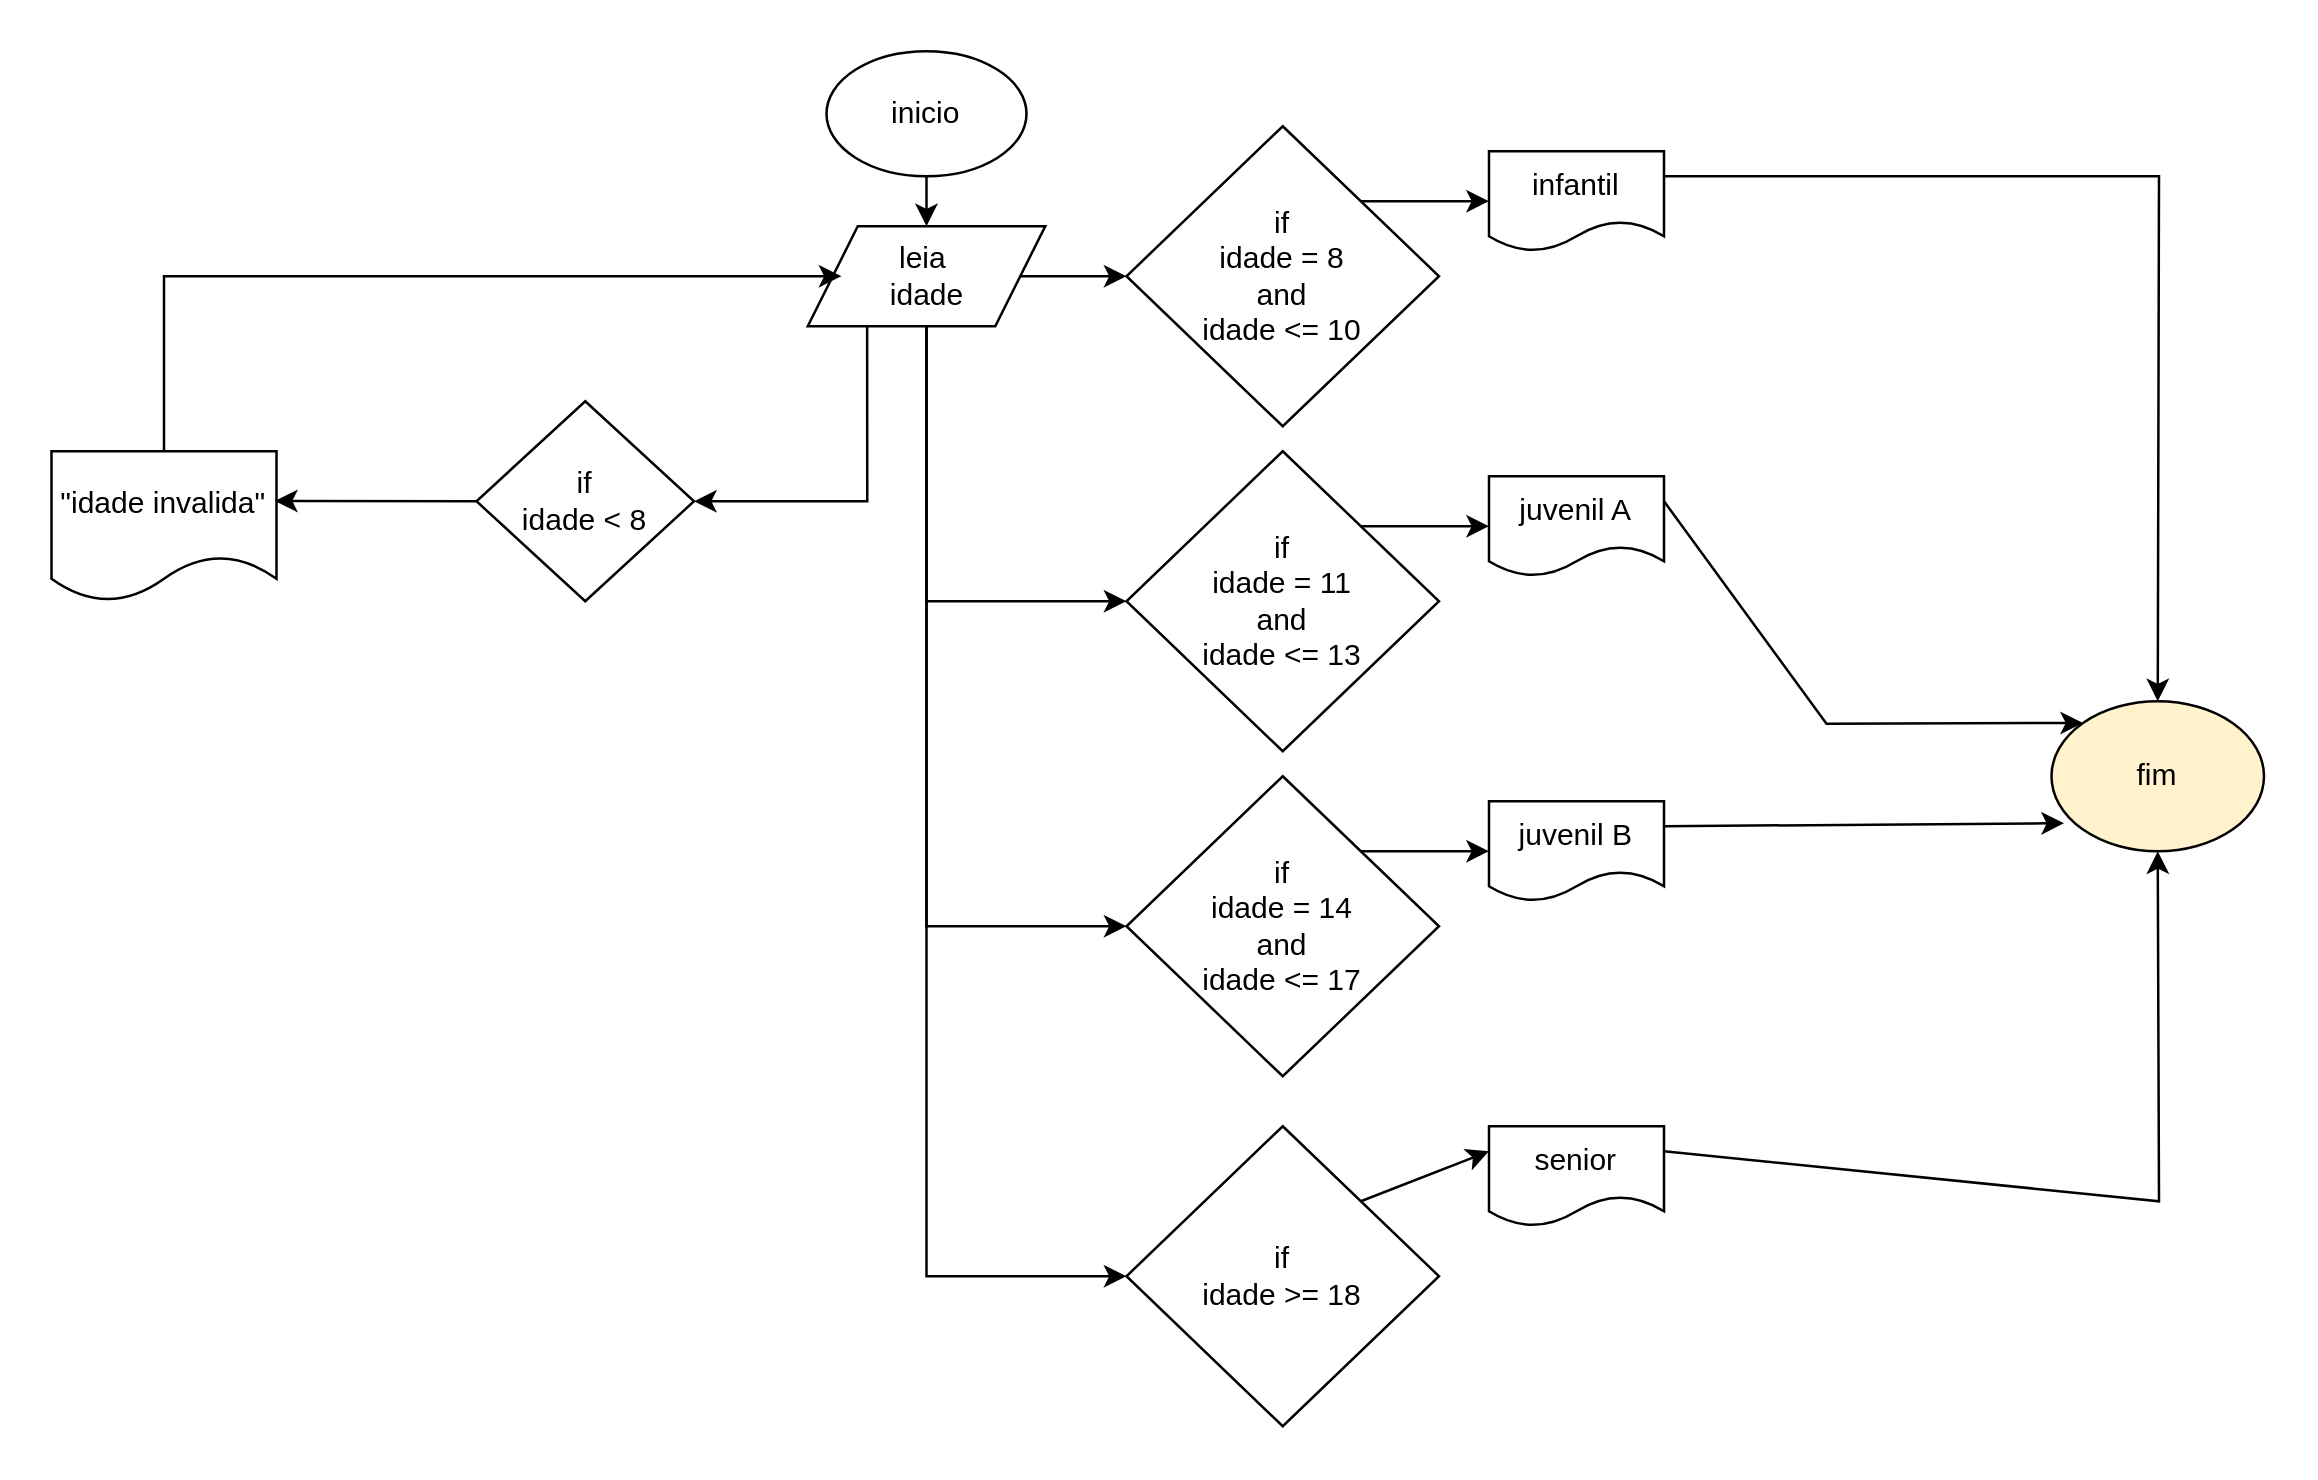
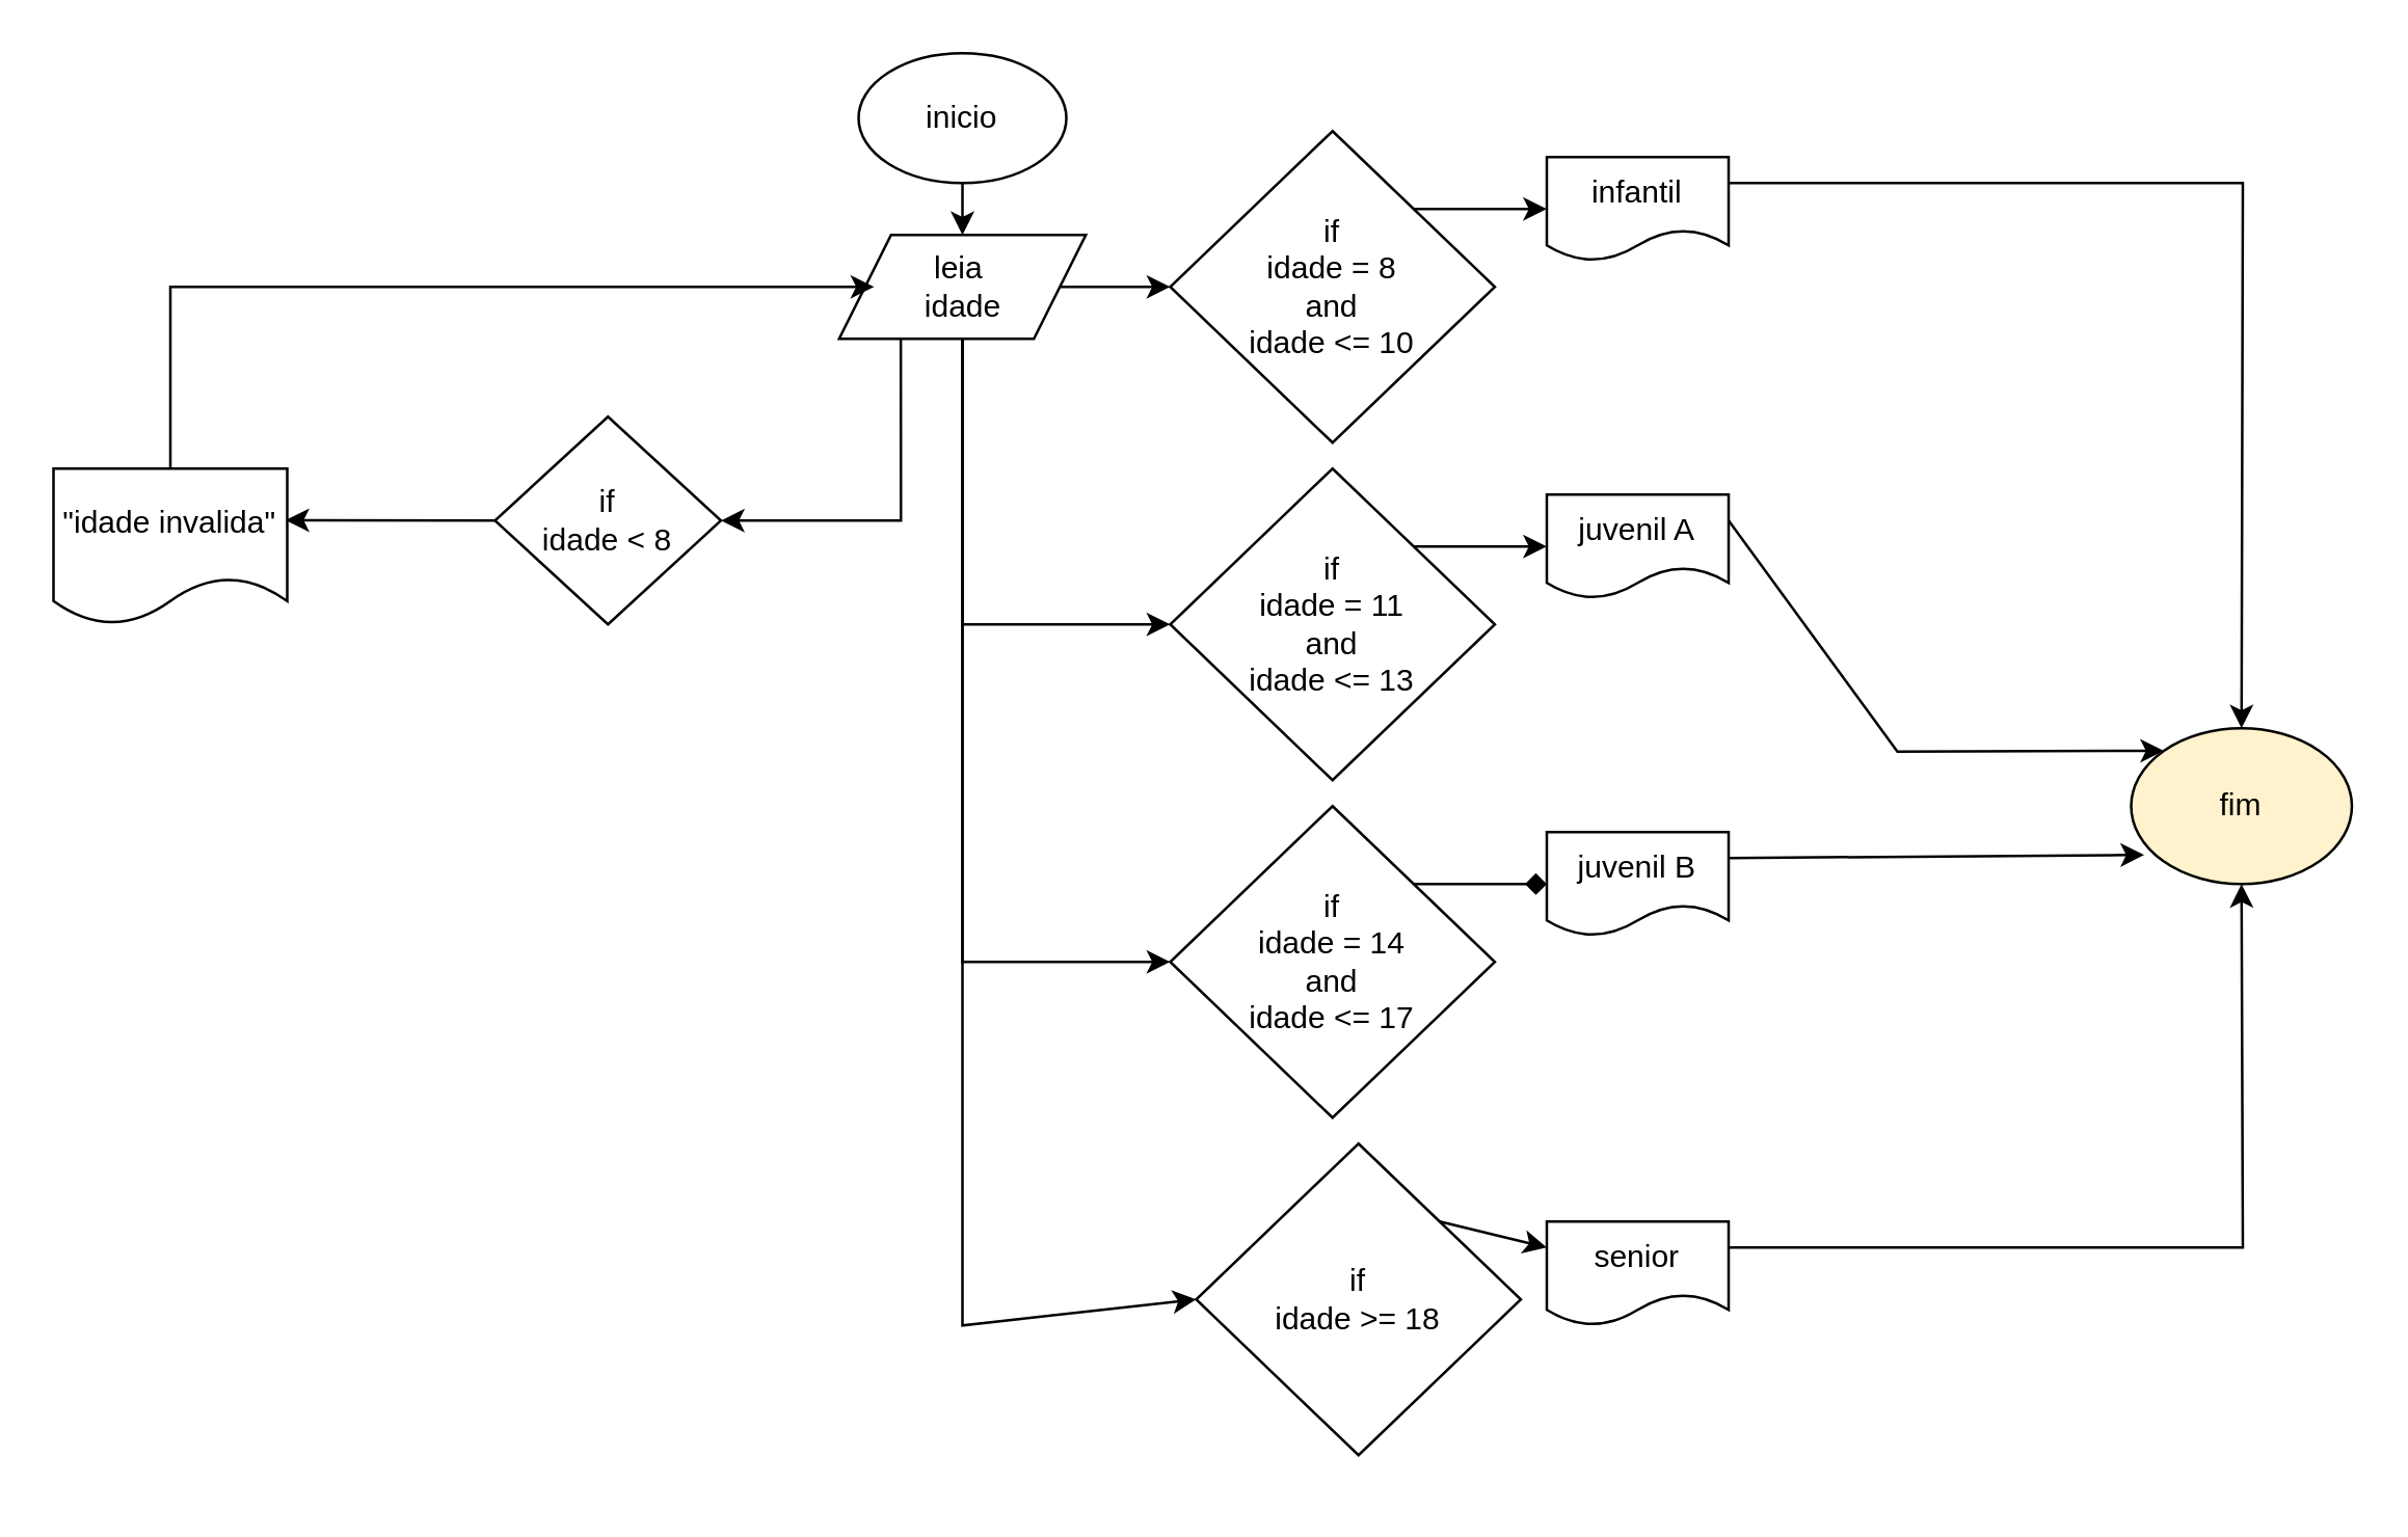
  <mxCell id="0" />
  <mxCell id="1" parent="0" />
  <mxCell id="2" value="inicio" style="ellipse;whiteSpace=wrap;html=1;" parent="1" vertex="1"><mxGeometry x="330" y="20" width="80" height="50" as="geometry" /></mxCell>
  <mxCell id="3" style="edgeStyle=orthogonalEdgeStyle;rounded=0;orthogonalLoop=1;jettySize=auto;html=1;exitX=0.25;exitY=1;exitDx=0;exitDy=0;entryX=1;entryY=0.5;entryDx=0;entryDy=0;" edge="1" parent="1" source="4" target="6"><mxGeometry relative="1" as="geometry" /></mxCell>
  <mxCell id="4" value="leia&amp;nbsp;&lt;div&gt;idade&lt;/div&gt;" style="shape=parallelogram;perimeter=parallelogramPerimeter;whiteSpace=wrap;html=1;fixedSize=1;" parent="1" vertex="1"><mxGeometry x="322.5" y="90" width="95" height="40" as="geometry" /></mxCell>
  <mxCell id="5" value="" style="endArrow=classic;html=1;rounded=0;exitX=0.5;exitY=1;exitDx=0;exitDy=0;entryX=0.5;entryY=0;entryDx=0;entryDy=0;" parent="1" source="2" target="4" edge="1"><mxGeometry width="50" height="50" relative="1" as="geometry"><mxPoint x="540" y="145" as="sourcePoint" /><mxPoint x="590" y="95" as="targetPoint" /></mxGeometry></mxCell>
  <mxCell id="6" value="if&lt;div&gt;idade &amp;lt; 8&lt;/div&gt;" style="rhombus;whiteSpace=wrap;html=1;" parent="1" vertex="1"><mxGeometry x="190" y="160" width="87" height="80" as="geometry" /></mxCell>
  <mxCell id="7" style="edgeStyle=orthogonalEdgeStyle;rounded=0;orthogonalLoop=1;jettySize=auto;html=1;exitX=0.5;exitY=0;exitDx=0;exitDy=0;" edge="1" parent="1" source="8"><mxGeometry relative="1" as="geometry"><mxPoint x="336" y="110" as="targetPoint" /><Array as="points"><mxPoint x="65" y="110" /><mxPoint x="336" y="110" /></Array></mxGeometry></mxCell>
  <mxCell id="8" value="&quot;idade invalida&quot;" style="shape=document;whiteSpace=wrap;html=1;boundedLbl=1;" parent="1" vertex="1"><mxGeometry x="20" y="180" width="90" height="60" as="geometry" /></mxCell>
  <mxCell id="9" value="" style="endArrow=classic;html=1;rounded=0;exitX=0;exitY=0.5;exitDx=0;exitDy=0;entryX=0.993;entryY=0.331;entryDx=0;entryDy=0;entryPerimeter=0;" parent="1" source="6" target="8" edge="1"><mxGeometry width="50" height="50" relative="1" as="geometry"><mxPoint x="380" y="320" as="sourcePoint" /><mxPoint x="430" y="270" as="targetPoint" /></mxGeometry></mxCell>
  <mxCell id="10" value="if&lt;div&gt;idade = 11&lt;/div&gt;&lt;div&gt;and&lt;/div&gt;&lt;div&gt;idade &amp;lt;= 13&lt;/div&gt;" style="rhombus;whiteSpace=wrap;html=1;" parent="1" vertex="1"><mxGeometry x="450" y="180" width="125" height="120" as="geometry" /></mxCell>
  <mxCell id="11" value="infantil" style="shape=document;whiteSpace=wrap;html=1;boundedLbl=1;" parent="1" vertex="1"><mxGeometry x="595" y="60" width="70" height="40" as="geometry" /></mxCell>
  <mxCell id="12" value="if&lt;div&gt;idade = 8&lt;/div&gt;&lt;div&gt;and&lt;/div&gt;&lt;div&gt;idade &amp;lt;= 10&lt;/div&gt;" style="rhombus;whiteSpace=wrap;html=1;" parent="1" vertex="1"><mxGeometry x="450" y="50" width="125" height="120" as="geometry" /></mxCell>
  <mxCell id="13" value="juvenil A" style="shape=document;whiteSpace=wrap;html=1;boundedLbl=1;" parent="1" vertex="1"><mxGeometry x="595" y="190" width="70" height="40" as="geometry" /></mxCell>
  <mxCell id="14" value="if&lt;div&gt;idade = 14&lt;/div&gt;&lt;div&gt;and&lt;/div&gt;&lt;div&gt;idade &amp;lt;= 17&lt;/div&gt;" style="rhombus;whiteSpace=wrap;html=1;" parent="1" vertex="1"><mxGeometry x="450" y="310" width="125" height="120" as="geometry" /></mxCell>
  <mxCell id="15" value="juvenil B" style="shape=document;whiteSpace=wrap;html=1;boundedLbl=1;" parent="1" vertex="1"><mxGeometry x="595" y="320" width="70" height="40" as="geometry" /></mxCell>
- <mxCell id="16" value="if&lt;div&gt;idade &amp;gt;= 18&lt;/div&gt;" style="rhombus;whiteSpace=wrap;html=1;" parent="1" vertex="1"><mxGeometry x="450" y="450" width="125" height="120" as="geometry" /></mxCell>
- <mxCell id="17" value="senior" style="shape=document;whiteSpace=wrap;html=1;boundedLbl=1;" parent="1" vertex="1"><mxGeometry x="595" y="450" width="70" height="40" as="geometry" /></mxCell>
+ <mxCell id="16" value="if&lt;div&gt;idade &amp;gt;= 18&lt;/div&gt;" style="rhombus;whiteSpace=wrap;html=1;" parent="1" vertex="1"><mxGeometry x="460" y="440" width="125" height="120" as="geometry" /></mxCell>
+ <mxCell id="17" value="senior" style="shape=document;whiteSpace=wrap;html=1;boundedLbl=1;" parent="1" vertex="1"><mxGeometry x="595" y="470" width="70" height="40" as="geometry" /></mxCell>
  <mxCell id="18" value="" style="endArrow=classic;html=1;rounded=0;exitX=1;exitY=0.5;exitDx=0;exitDy=0;entryX=0;entryY=0.5;entryDx=0;entryDy=0;" parent="1" source="4" target="12" edge="1"><mxGeometry width="50" height="50" relative="1" as="geometry"><mxPoint x="350" y="330" as="sourcePoint" /><mxPoint x="400" y="280" as="targetPoint" /></mxGeometry></mxCell>
  <mxCell id="19" value="" style="endArrow=classic;html=1;rounded=0;exitX=1;exitY=0;exitDx=0;exitDy=0;entryX=0;entryY=0.5;entryDx=0;entryDy=0;" parent="1" source="12" target="11" edge="1"><mxGeometry width="50" height="50" relative="1" as="geometry"><mxPoint x="350" y="330" as="sourcePoint" /><mxPoint x="400" y="280" as="targetPoint" /></mxGeometry></mxCell>
  <mxCell id="20" value="" style="endArrow=classic;html=1;rounded=0;exitX=1;exitY=0;exitDx=0;exitDy=0;entryX=0;entryY=0.5;entryDx=0;entryDy=0;" parent="1" source="10" target="13" edge="1"><mxGeometry width="50" height="50" relative="1" as="geometry"><mxPoint x="350" y="330" as="sourcePoint" /><mxPoint x="400" y="280" as="targetPoint" /></mxGeometry></mxCell>
- <mxCell id="21" value="" style="endArrow=classic;html=1;rounded=0;exitX=1;exitY=0;exitDx=0;exitDy=0;entryX=0;entryY=0.5;entryDx=0;entryDy=0;" parent="1" source="14" target="15" edge="1"><mxGeometry width="50" height="50" relative="1" as="geometry"><mxPoint x="350" y="330" as="sourcePoint" /><mxPoint x="400" y="280" as="targetPoint" /></mxGeometry></mxCell>
+ <mxCell id="21" value="" style="endArrow=diamond;html=1;rounded=0;exitX=1;exitY=0;exitDx=0;exitDy=0;entryX=0;entryY=0.5;entryDx=0;entryDy=0;" parent="1" source="14" target="15" edge="1"><mxGeometry width="50" height="50" relative="1" as="geometry"><mxPoint x="350" y="330" as="sourcePoint" /><mxPoint x="400" y="280" as="targetPoint" /></mxGeometry></mxCell>
  <mxCell id="22" value="fim" style="ellipse;whiteSpace=wrap;html=1;fillColor=#fff2cc;" parent="1" vertex="1"><mxGeometry x="820" y="280" width="85" height="60" as="geometry" /></mxCell>
  <mxCell id="23" value="" style="endArrow=classic;html=1;rounded=0;exitX=1;exitY=0.25;exitDx=0;exitDy=0;entryX=0.5;entryY=1;entryDx=0;entryDy=0;" parent="1" source="17" target="22" edge="1"><mxGeometry width="50" height="50" relative="1" as="geometry"><mxPoint x="530" y="320" as="sourcePoint" /><mxPoint x="580" y="270" as="targetPoint" /><Array as="points"><mxPoint x="863" y="480" /></Array></mxGeometry></mxCell>
  <mxCell id="24" value="" style="endArrow=classic;html=1;rounded=0;exitX=1;exitY=0.25;exitDx=0;exitDy=0;entryX=0.059;entryY=0.813;entryDx=0;entryDy=0;entryPerimeter=0;" parent="1" source="15" target="22" edge="1"><mxGeometry width="50" height="50" relative="1" as="geometry"><mxPoint x="530" y="320" as="sourcePoint" /><mxPoint x="580" y="270" as="targetPoint" /></mxGeometry></mxCell>
  <mxCell id="25" value="" style="endArrow=classic;html=1;rounded=0;exitX=1;exitY=0.25;exitDx=0;exitDy=0;entryX=0;entryY=0;entryDx=0;entryDy=0;" parent="1" source="13" target="22" edge="1"><mxGeometry width="50" height="50" relative="1" as="geometry"><mxPoint x="530" y="320" as="sourcePoint" /><mxPoint x="580" y="270" as="targetPoint" /><Array as="points"><mxPoint x="730" y="289" /></Array></mxGeometry></mxCell>
  <mxCell id="26" value="" style="endArrow=classic;html=1;rounded=0;exitX=1;exitY=0.25;exitDx=0;exitDy=0;entryX=0.5;entryY=0;entryDx=0;entryDy=0;" parent="1" source="11" target="22" edge="1"><mxGeometry width="50" height="50" relative="1" as="geometry"><mxPoint x="530" y="320" as="sourcePoint" /><mxPoint x="580" y="270" as="targetPoint" /><Array as="points"><mxPoint x="863" y="70" /></Array></mxGeometry></mxCell>
  <mxCell id="27" value="" style="endArrow=classic;html=1;rounded=0;exitX=0.5;exitY=1;exitDx=0;exitDy=0;entryX=0;entryY=0.5;entryDx=0;entryDy=0;" parent="1" source="4" target="16" edge="1"><mxGeometry width="50" height="50" relative="1" as="geometry"><mxPoint x="530" y="320" as="sourcePoint" /><mxPoint x="580" y="270" as="targetPoint" /><Array as="points"><mxPoint x="370" y="510" /></Array></mxGeometry></mxCell>
  <mxCell id="28" value="" style="endArrow=classic;html=1;rounded=0;exitX=0.5;exitY=1;exitDx=0;exitDy=0;entryX=0;entryY=0.5;entryDx=0;entryDy=0;" parent="1" source="4" target="14" edge="1"><mxGeometry width="50" height="50" relative="1" as="geometry"><mxPoint x="530" y="320" as="sourcePoint" /><mxPoint x="580" y="270" as="targetPoint" /><Array as="points"><mxPoint x="370" y="370" /></Array></mxGeometry></mxCell>
  <mxCell id="29" value="" style="endArrow=classic;html=1;rounded=0;exitX=0.5;exitY=1;exitDx=0;exitDy=0;entryX=0;entryY=0.5;entryDx=0;entryDy=0;" parent="1" source="4" target="10" edge="1"><mxGeometry width="50" height="50" relative="1" as="geometry"><mxPoint x="530" y="320" as="sourcePoint" /><mxPoint x="580" y="270" as="targetPoint" /><Array as="points"><mxPoint x="370" y="240" /></Array></mxGeometry></mxCell>
  <mxCell id="30" value="" style="endArrow=classic;html=1;rounded=0;exitX=1;exitY=0;exitDx=0;exitDy=0;entryX=0;entryY=0.25;entryDx=0;entryDy=0;" parent="1" source="16" target="17" edge="1"><mxGeometry width="50" height="50" relative="1" as="geometry"><mxPoint x="530" y="320" as="sourcePoint" /><mxPoint x="580" y="270" as="targetPoint" /></mxGeometry></mxCell>
